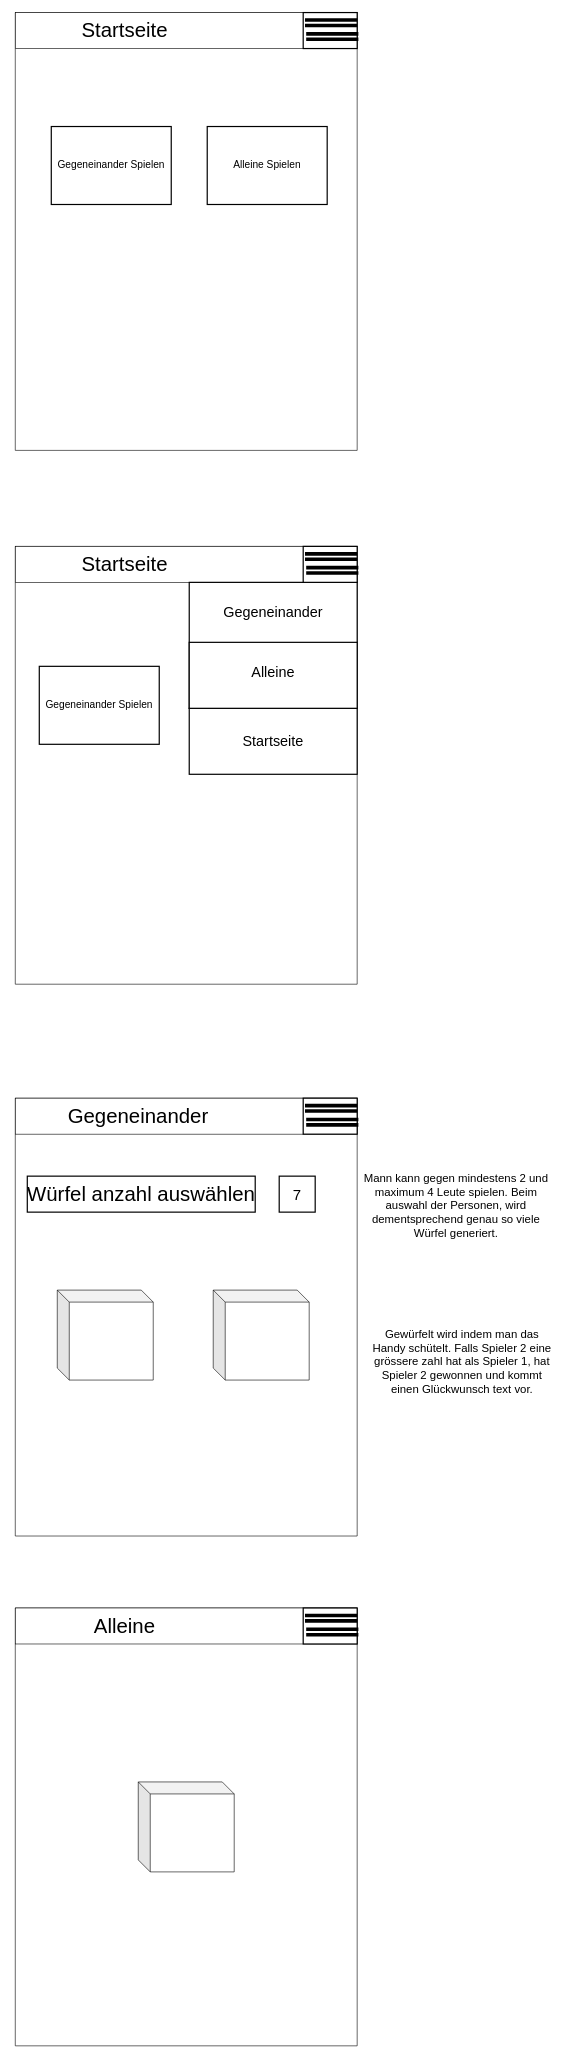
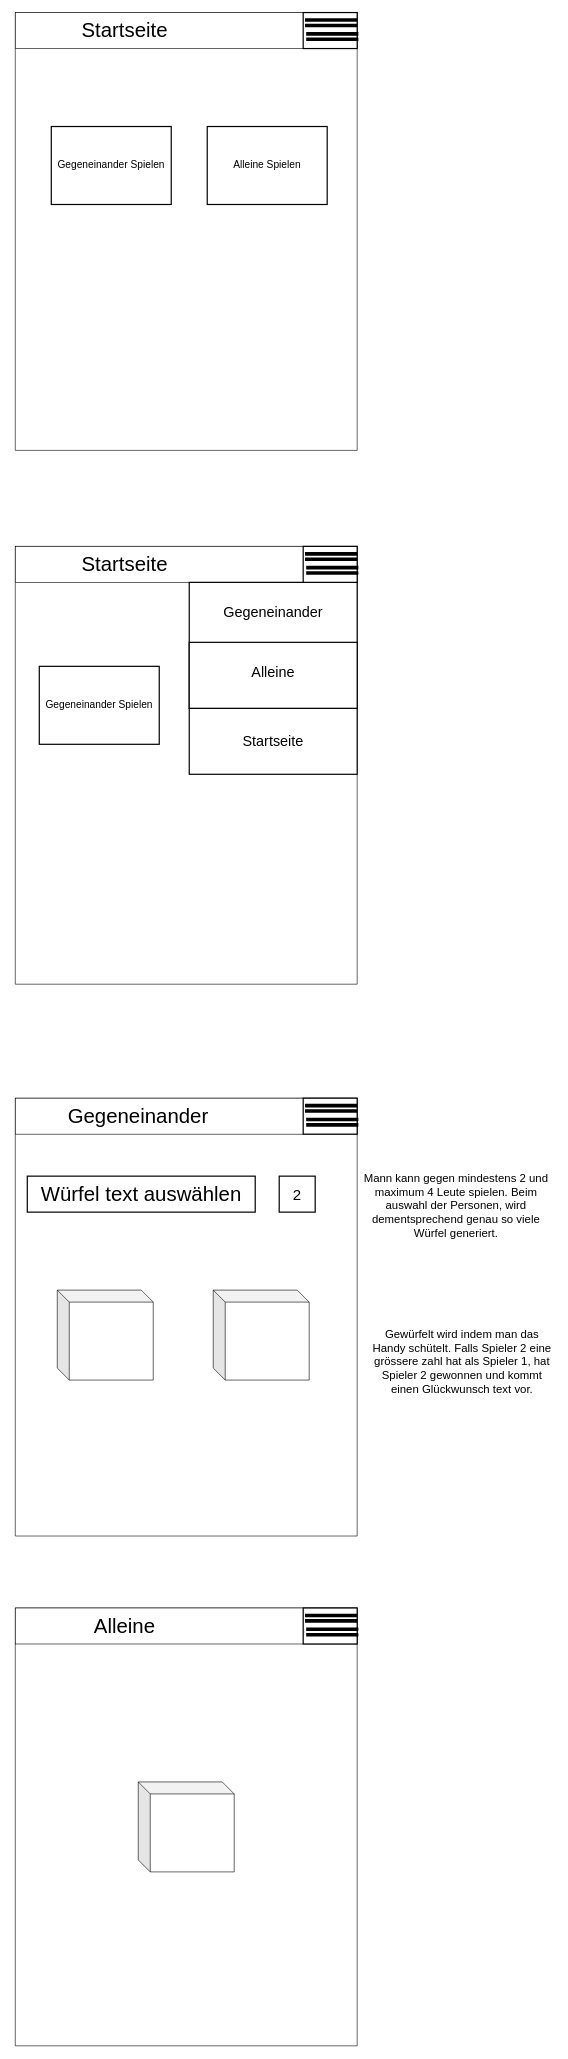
  <mxCell id="0" />
  <mxCell id="1" parent="0" />
  <mxCell id="2" value="" style="swimlane;startSize=0;" vertex="1" parent="1"><mxGeometry x="25" y="20" width="570" height="730" as="geometry" /></mxCell>
  <mxCell id="3" value="" style="rounded=0;whiteSpace=wrap;html=1;" vertex="1" parent="2"><mxGeometry width="570" height="60" as="geometry" /></mxCell>
  <mxCell id="4" value="&lt;font style=&quot;font-size: 34px&quot;&gt;Startseite&lt;/font&gt;" style="text;html=1;strokeColor=none;fillColor=none;align=center;verticalAlign=middle;whiteSpace=wrap;rounded=0;strokeWidth=6;" vertex="1" parent="2"><mxGeometry x="20" y="10" width="325" height="40" as="geometry" /></mxCell>
  <mxCell id="5" value="&lt;font style=&quot;font-size: 17px&quot;&gt;Gegeneinander Spielen&lt;/font&gt;" style="rounded=0;whiteSpace=wrap;html=1;strokeWidth=2;" vertex="1" parent="2"><mxGeometry x="60" y="190" width="200" height="130" as="geometry" /></mxCell>
  <mxCell id="6" value="&lt;font style=&quot;font-size: 17px&quot;&gt;Alleine Spielen&lt;/font&gt;" style="rounded=0;whiteSpace=wrap;html=1;strokeWidth=2;" vertex="1" parent="2"><mxGeometry x="320" y="190" width="200" height="130" as="geometry" /></mxCell>
  <mxCell id="7" value="" style="rounded=0;whiteSpace=wrap;html=1;strokeWidth=2;" vertex="1" parent="1"><mxGeometry x="505" y="20" width="90" height="60" as="geometry" /></mxCell>
  <mxCell id="8" value="" style="shape=link;html=1;strokeWidth=6;" edge="1" parent="1"><mxGeometry width="100" relative="1" as="geometry"><mxPoint x="508" y="37" as="sourcePoint" /><mxPoint x="595" y="37" as="targetPoint" /></mxGeometry></mxCell>
  <mxCell id="9" value="" style="shape=link;html=1;strokeWidth=6;" edge="1" parent="1"><mxGeometry width="100" relative="1" as="geometry"><mxPoint x="510" y="60" as="sourcePoint" /><mxPoint x="597" y="60" as="targetPoint" /></mxGeometry></mxCell>
  <mxCell id="10" value="" style="swimlane;startSize=0;" vertex="1" parent="1"><mxGeometry x="25" y="910" width="570" height="730" as="geometry" /></mxCell>
  <mxCell id="11" value="" style="rounded=0;whiteSpace=wrap;html=1;strokeWidth=2;" vertex="1" parent="10"><mxGeometry x="290" y="270" width="280" height="110" as="geometry" /></mxCell>
  <mxCell id="12" value="" style="rounded=0;whiteSpace=wrap;html=1;" vertex="1" parent="10"><mxGeometry width="570" height="60" as="geometry" /></mxCell>
  <mxCell id="13" value="&lt;font style=&quot;font-size: 34px&quot;&gt;Startseite&lt;/font&gt;" style="text;html=1;strokeColor=none;fillColor=none;align=center;verticalAlign=middle;whiteSpace=wrap;rounded=0;strokeWidth=6;" vertex="1" parent="10"><mxGeometry x="20" y="10" width="325" height="40" as="geometry" /></mxCell>
  <mxCell id="14" value="" style="rounded=0;whiteSpace=wrap;html=1;strokeWidth=2;" vertex="1" parent="10"><mxGeometry x="290" y="60" width="280" height="210" as="geometry" /></mxCell>
  <mxCell id="15" value="" style="rounded=0;whiteSpace=wrap;html=1;strokeWidth=2;" vertex="1" parent="10"><mxGeometry x="290" y="160" width="280" height="110" as="geometry" /></mxCell>
  <mxCell id="16" value="&lt;font style=&quot;font-size: 24px&quot;&gt;Gegeneinander&lt;/font&gt;" style="text;html=1;strokeColor=none;fillColor=none;align=center;verticalAlign=middle;whiteSpace=wrap;rounded=0;" vertex="1" parent="10"><mxGeometry x="290" y="60" width="280" height="100" as="geometry" /></mxCell>
  <mxCell id="17" value="&lt;font style=&quot;font-size: 24px&quot;&gt;Alleine&lt;/font&gt;" style="text;html=1;strokeColor=none;fillColor=none;align=center;verticalAlign=middle;whiteSpace=wrap;rounded=0;" vertex="1" parent="10"><mxGeometry x="290" y="160" width="280" height="100" as="geometry" /></mxCell>
  <mxCell id="18" value="&lt;font style=&quot;font-size: 24px&quot;&gt;Startseite&lt;/font&gt;" style="text;html=1;strokeColor=none;fillColor=none;align=center;verticalAlign=middle;whiteSpace=wrap;rounded=0;" vertex="1" parent="10"><mxGeometry x="290" y="275" width="280" height="100" as="geometry" /></mxCell>
  <mxCell id="19" value="&lt;font style=&quot;font-size: 17px&quot;&gt;Gegeneinander Spielen&lt;/font&gt;" style="rounded=0;whiteSpace=wrap;html=1;strokeWidth=2;" vertex="1" parent="10"><mxGeometry x="40" y="200" width="200" height="130" as="geometry" /></mxCell>
  <mxCell id="20" value="" style="rounded=0;whiteSpace=wrap;html=1;strokeWidth=2;" vertex="1" parent="1"><mxGeometry x="505" y="910" width="90" height="60" as="geometry" /></mxCell>
  <mxCell id="21" value="" style="shape=link;html=1;strokeWidth=6;" edge="1" parent="1"><mxGeometry width="100" relative="1" as="geometry"><mxPoint x="508" y="927" as="sourcePoint" /><mxPoint x="595" y="927" as="targetPoint" /></mxGeometry></mxCell>
  <mxCell id="22" value="" style="shape=link;html=1;strokeWidth=6;" edge="1" parent="1"><mxGeometry width="100" relative="1" as="geometry"><mxPoint x="510" y="950" as="sourcePoint" /><mxPoint x="597" y="950" as="targetPoint" /></mxGeometry></mxCell>
  <mxCell id="23" value="" style="swimlane;startSize=0;" vertex="1" parent="1"><mxGeometry x="25" y="1830" width="570" height="730" as="geometry" /></mxCell>
  <mxCell id="24" value="" style="rounded=0;whiteSpace=wrap;html=1;" vertex="1" parent="23"><mxGeometry width="570" height="60" as="geometry" /></mxCell>
  <mxCell id="25" value="" style="shape=cube;whiteSpace=wrap;html=1;boundedLbl=1;backgroundOutline=1;darkOpacity=0.05;darkOpacity2=0.1;" vertex="1" parent="23"><mxGeometry x="70" y="320" width="160" height="150" as="geometry" /></mxCell>
  <mxCell id="26" value="&lt;font style=&quot;font-size: 34px&quot;&gt;Gegeneinander&lt;/font&gt;" style="text;html=1;strokeColor=none;fillColor=none;align=center;verticalAlign=middle;whiteSpace=wrap;rounded=0;strokeWidth=6;" vertex="1" parent="23"><mxGeometry x="20" y="10" width="370" height="40" as="geometry" /></mxCell>
  <mxCell id="27" value="" style="rounded=0;whiteSpace=wrap;html=1;strokeWidth=2;" vertex="1" parent="23"><mxGeometry x="20" y="130" width="380" height="60" as="geometry" /></mxCell>
- <mxCell id="28" value="&lt;font style=&quot;font-size: 34px&quot;&gt;Würfel anzahl auswählen&lt;/font&gt;" style="text;html=1;strokeColor=none;fillColor=none;align=center;verticalAlign=middle;whiteSpace=wrap;rounded=0;strokeWidth=6;" vertex="1" parent="23"><mxGeometry x="-5" y="140" width="430" height="40" as="geometry" /></mxCell>
+ <mxCell id="28" value="&lt;font style=&quot;font-size: 34px&quot;&gt;Würfel text auswählen&lt;/font&gt;" style="text;html=1;strokeColor=none;fillColor=none;align=center;verticalAlign=middle;whiteSpace=wrap;rounded=0;strokeWidth=6;" vertex="1" parent="23"><mxGeometry x="-5" y="140" width="430" height="40" as="geometry" /></mxCell>
  <mxCell id="29" value="" style="whiteSpace=wrap;html=1;aspect=fixed;strokeWidth=2;" vertex="1" parent="23"><mxGeometry x="440" y="130" width="60" height="60" as="geometry" /></mxCell>
  <mxCell id="30" value="" style="shape=cube;whiteSpace=wrap;html=1;boundedLbl=1;backgroundOutline=1;darkOpacity=0.05;darkOpacity2=0.1;" vertex="1" parent="23"><mxGeometry x="330" y="320" width="160" height="150" as="geometry" /></mxCell>
- <mxCell id="31" value="&lt;font style=&quot;font-size: 25px&quot;&gt;7&lt;/font&gt;" style="text;html=1;strokeColor=none;fillColor=none;align=center;verticalAlign=middle;whiteSpace=wrap;rounded=0;" vertex="1" parent="23"><mxGeometry x="450" y="140" width="40" height="40" as="geometry" /></mxCell>
+ <mxCell id="31" value="&lt;font style=&quot;font-size: 25px&quot;&gt;2&lt;/font&gt;" style="text;html=1;strokeColor=none;fillColor=none;align=center;verticalAlign=middle;whiteSpace=wrap;rounded=0;" vertex="1" parent="23"><mxGeometry x="450" y="140" width="40" height="40" as="geometry" /></mxCell>
  <mxCell id="32" value="" style="rounded=0;whiteSpace=wrap;html=1;strokeWidth=2;" vertex="1" parent="1"><mxGeometry x="505" y="1830" width="90" height="60" as="geometry" /></mxCell>
  <mxCell id="33" value="" style="shape=link;html=1;strokeWidth=6;" edge="1" parent="1"><mxGeometry width="100" relative="1" as="geometry"><mxPoint x="508" y="1847" as="sourcePoint" /><mxPoint x="595" y="1847" as="targetPoint" /></mxGeometry></mxCell>
  <mxCell id="34" value="" style="shape=link;html=1;strokeWidth=6;" edge="1" parent="1"><mxGeometry width="100" relative="1" as="geometry"><mxPoint x="510" y="1870" as="sourcePoint" /><mxPoint x="597" y="1870" as="targetPoint" /></mxGeometry></mxCell>
  <mxCell id="35" value="" style="swimlane;startSize=0;" vertex="1" parent="1"><mxGeometry x="25" y="2680" width="570" height="730" as="geometry" /></mxCell>
  <mxCell id="36" value="" style="rounded=0;whiteSpace=wrap;html=1;" vertex="1" parent="35"><mxGeometry width="570" height="60" as="geometry" /></mxCell>
  <mxCell id="37" value="" style="shape=cube;whiteSpace=wrap;html=1;boundedLbl=1;backgroundOutline=1;darkOpacity=0.05;darkOpacity2=0.1;" vertex="1" parent="35"><mxGeometry x="205" y="290" width="160" height="150" as="geometry" /></mxCell>
  <mxCell id="38" value="&lt;font style=&quot;font-size: 34px&quot;&gt;Alleine&lt;/font&gt;" style="text;html=1;strokeColor=none;fillColor=none;align=center;verticalAlign=middle;whiteSpace=wrap;rounded=0;strokeWidth=6;" vertex="1" parent="35"><mxGeometry x="20" y="10" width="325" height="40" as="geometry" /></mxCell>
  <mxCell id="39" value="" style="rounded=0;whiteSpace=wrap;html=1;strokeWidth=2;" vertex="1" parent="1"><mxGeometry x="505" y="2680" width="90" height="60" as="geometry" /></mxCell>
  <mxCell id="40" value="" style="shape=link;html=1;strokeWidth=6;" edge="1" parent="1"><mxGeometry width="100" relative="1" as="geometry"><mxPoint x="508" y="2697" as="sourcePoint" /><mxPoint x="595" y="2697" as="targetPoint" /></mxGeometry></mxCell>
  <mxCell id="41" value="" style="shape=link;html=1;strokeWidth=6;" edge="1" parent="1"><mxGeometry width="100" relative="1" as="geometry"><mxPoint x="510" y="2720" as="sourcePoint" /><mxPoint x="597" y="2720" as="targetPoint" /></mxGeometry></mxCell>
  <mxCell id="42" value="&lt;span style=&quot;font-size: 19px&quot;&gt;Gewürfelt wird indem man das Handy schütelt. Falls Spieler 2 eine grössere zahl hat als Spieler 1, hat Spieler 2 gewonnen und kommt einen Glückwunsch text vor.&lt;/span&gt;" style="text;html=1;strokeColor=none;fillColor=none;align=center;verticalAlign=middle;whiteSpace=wrap;rounded=0;" vertex="1" parent="1"><mxGeometry x="615" y="2160" width="310" height="220" as="geometry" /></mxCell>
  <mxCell id="43" value="&lt;span style=&quot;font-size: 19px&quot;&gt;Mann kann gegen mindestens 2 und maximum 4 Leute spielen. Beim auswahl der Personen, wird dementsprechend genau so viele Würfel generiert.&lt;/span&gt;" style="text;html=1;strokeColor=none;fillColor=none;align=center;verticalAlign=middle;whiteSpace=wrap;rounded=0;" vertex="1" parent="1"><mxGeometry x="605" y="1900" width="310" height="220" as="geometry" /></mxCell>
